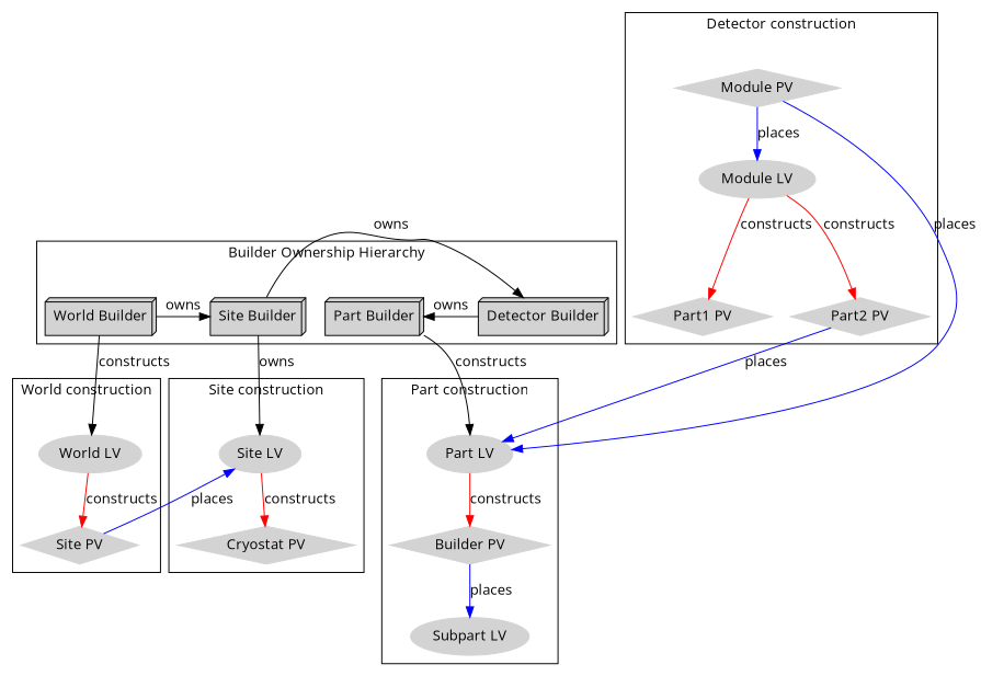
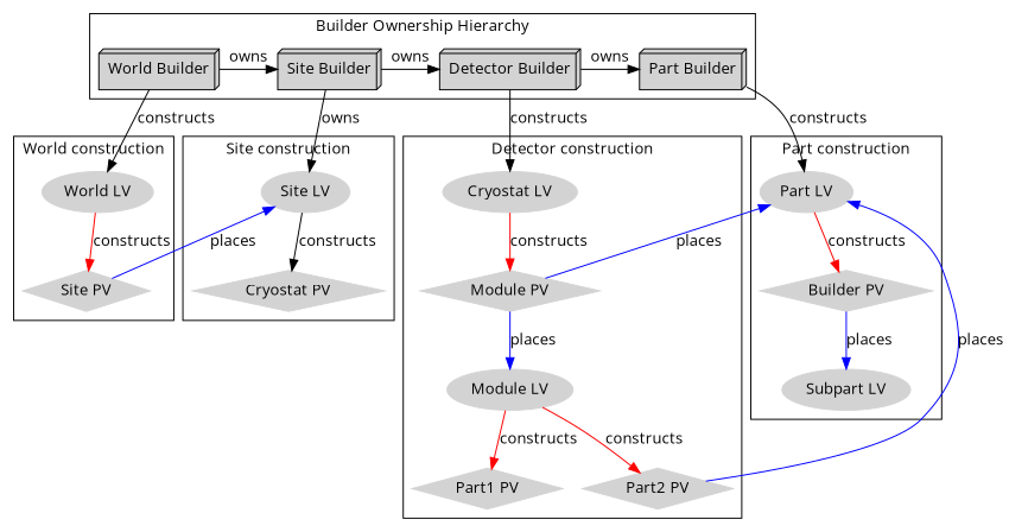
  digraph {
    compound=true
    fontname="Open Sans"
    node [fontname="Open Sans" group=lvols shape=ellipse style=filled color=lightgrey]
    edge [fontname="Open Sans" color=red]
    n1 [group=builders label="World Builder" shape=box3d color=""]
    n2 [group=builders label="Site Builder" shape=box3d color=""]
    n3 [group=builders label="Detector Builder" shape=box3d color=""]
    n4 [group=builders label="Part Builder" shape=box3d color=""]
    n5 [label="World LV"]
    n6 [group=pvols label="Site PV" shape=diamond]
    n7 [label="Site LV"]
    n8 [group=pvols label="Cryostat PV" shape=diamond]
+   n9 [label="Cryostat LV"]
    n10 [group=pvols label="Module PV" shape=diamond]
    n11 [label="Module LV"]
    n12 [group=pvols label="Part1 PV" shape=diamond]
    n13 [group=pvols label="Part2 PV" shape=diamond]
    n14 [label="Part LV"]
    n15 [group=pvols label="Builder PV" shape=diamond]
    n16 [label="Subpart LV"]
    subgraph cluster_1 {
      label="Builder Ownership Hierarchy"
      rankdir=LR
      subgraph sub_2 {
        label="Builder Ownership Hierarchy"
        rank=same
        rankdir=LR
        n1
        n2
        n3
        n4
      }
    }
    subgraph cluster_3 {
      label="World construction"
      n5
      n6
    }
    subgraph cluster_4 {
      label="Site construction"
      n7
      n8
    }
    subgraph cluster_5 {
      label="Detector construction"
+     n9
      n10
      n11
      n12
      n13
    }
    subgraph cluster_6 {
      label="Part construction"
      n14
      n15
      n16
    }
    n1 -> n2 [constraint=false label=owns color=""]
    n1 -> n5 [color=black label=constructs]
    n2 -> n3 [constraint=false label=owns color=""]
    n2 -> n7 [color=black label=owns]
    n3 -> n4 [constraint=false label=owns color=""]
+   n3 -> n9 [color=black label=constructs]
    n4 -> n14 [color=black label=constructs style=invis]
    n4 -> n14 [color=black label=constructs]
    n5 -> n6 [label=constructs]
    n6 -> n7 [color=blue label=places weight=0]
-   n7 -> n8 [label=constructs]
+   n7 -> n8 [color=black label=constructs]
+   n9 -> n10 [label=constructs]
    n10 -> n11 [color=blue label=places]
    n10 -> n14 [color=blue label=places weight=0]
    n11 -> n12 [label=constructs]
    n11 -> n13 [label=constructs]
    n13 -> n14 [color=blue label=places weight=0]
    n14 -> n15 [label=constructs]
    n15 -> n16 [color=blue label=places]
  }
